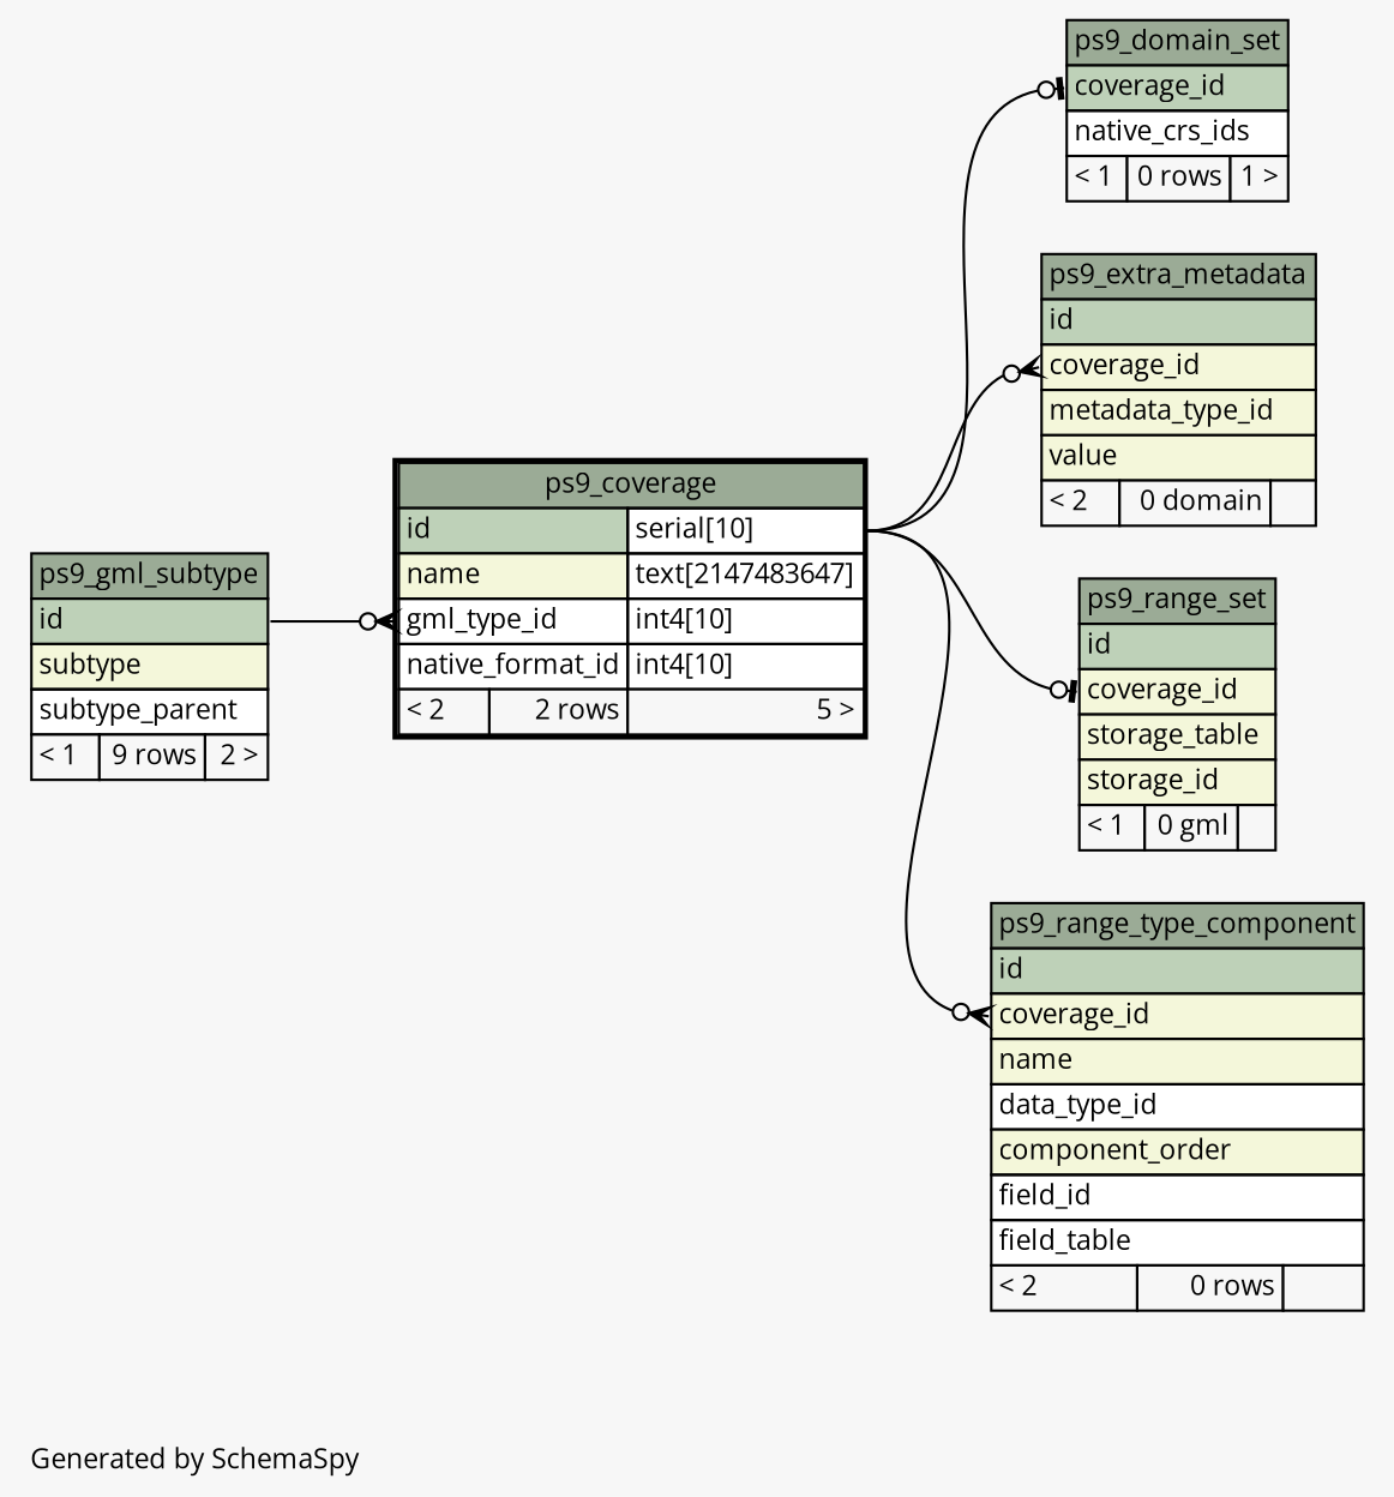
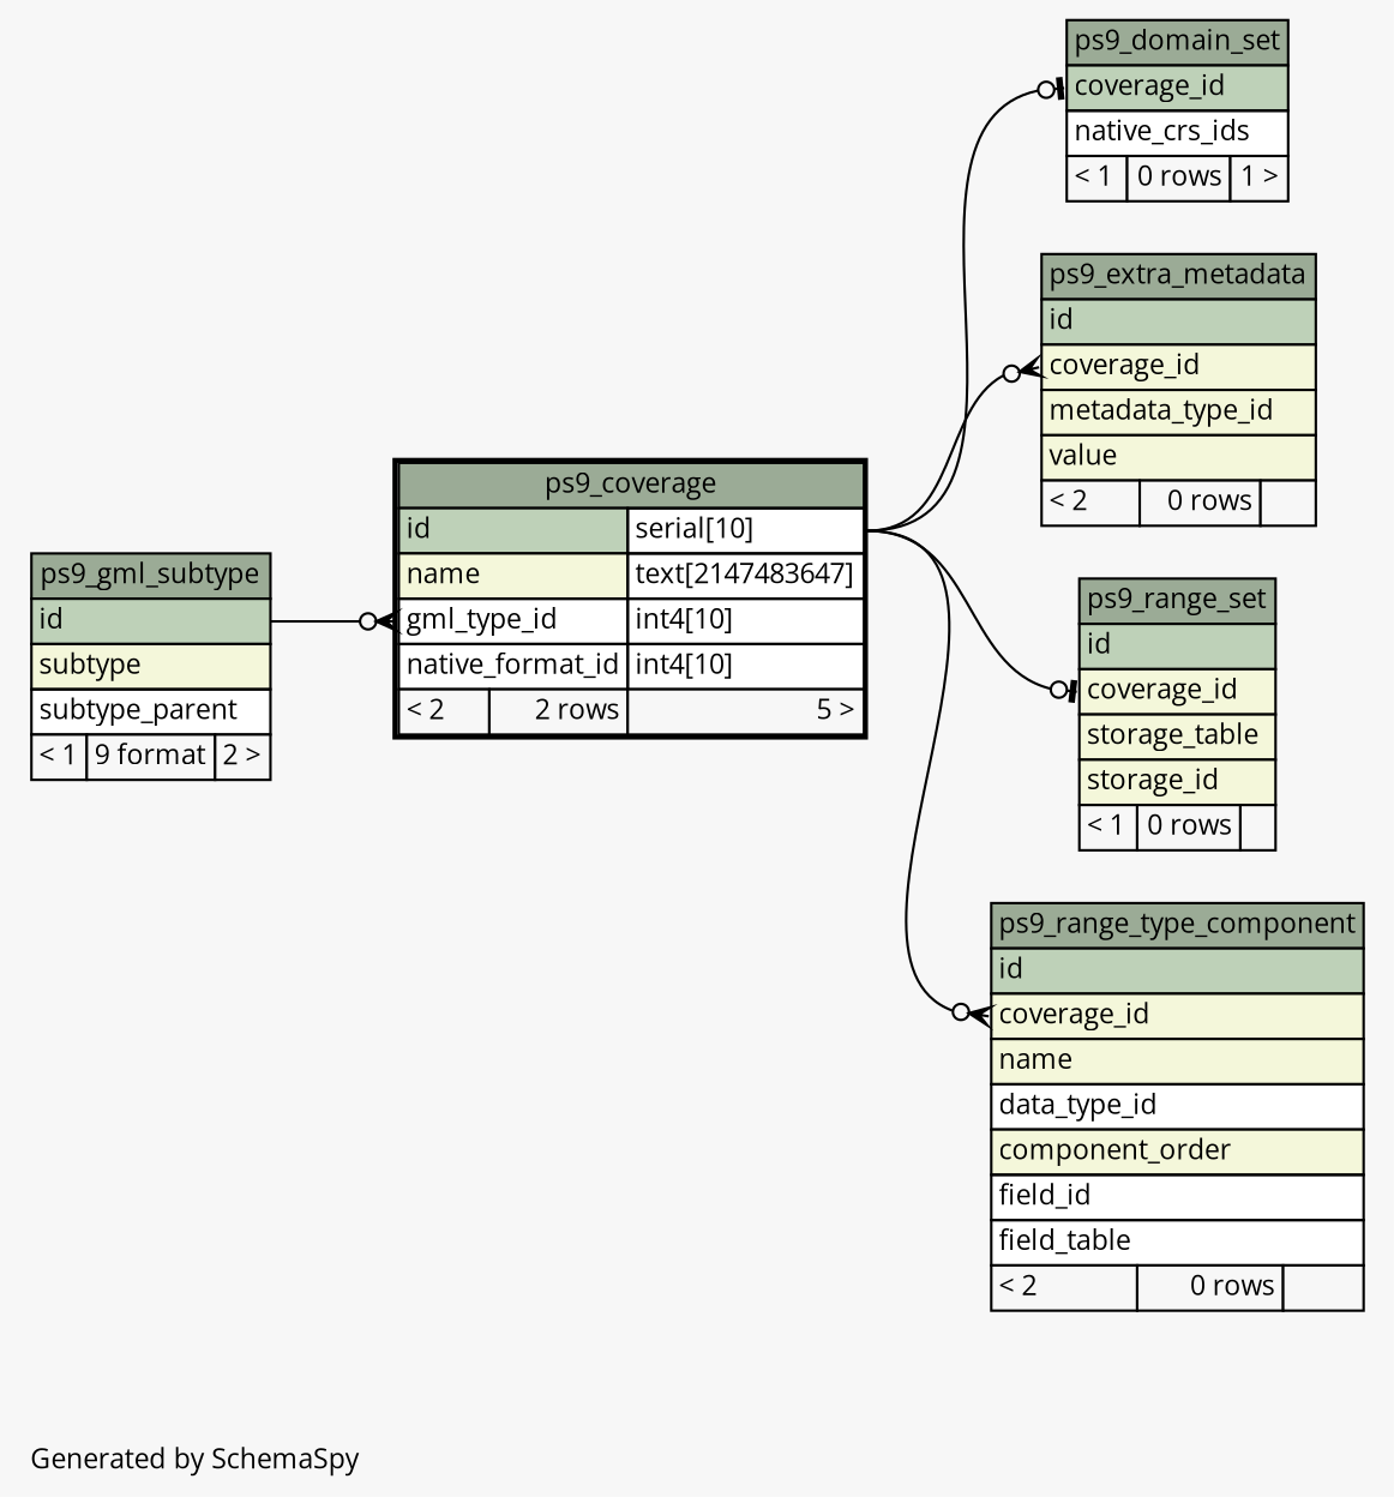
  digraph {
    bgcolor="#f7f7f7"
    fontname="Open Sans"
    fontsize=11
    label="\nGenerated by SchemaSpy"
    labeljust=l
    nodesep=0.18
    rankdir=RL
    ranksep=0.46
    node [fontname="Open Sans" fontsize=11 shape=plaintext]
    edge [arrowhead=none arrowsize=0.8 arrowtail=crowodot dir=back fontname="Open Sans" headport="id.type:e" tailport="coverage_id:w"]
    n1 [label=<     <TABLE BORDER="2" CELLBORDER="1" CELLSPACING="0" BGCOLOR="#ffffff">       <TR><TD COLSPAN="3" BGCOLOR="#9bab96" ALIGN="CENTER">ps9_coverage</TD></TR>       <TR><TD PORT="id" COLSPAN="2" BGCOLOR="#bed1b8" ALIGN="LEFT">id</TD><TD PORT="id.type" ALIGN="LEFT">serial[10]</TD></TR>       <TR><TD PORT="name" COLSPAN="2" BGCOLOR="#f4f7da" ALIGN="LEFT">name</TD><TD PORT="name.type" ALIGN="LEFT">text[2147483647]</TD></TR>       <TR><TD PORT="gml_type_id" COLSPAN="2" ALIGN="LEFT">gml_type_id</TD><TD PORT="gml_type_id.type" ALIGN="LEFT">int4[10]</TD></TR>       <TR><TD PORT="native_format_id" COLSPAN="2" ALIGN="LEFT">native_format_id</TD><TD PORT="native_format_id.type" ALIGN="LEFT">int4[10]</TD></TR>       <TR><TD ALIGN="LEFT" BGCOLOR="#f7f7f7">&lt; 2</TD><TD ALIGN="RIGHT" BGCOLOR="#f7f7f7">2 rows</TD><TD ALIGN="RIGHT" BGCOLOR="#f7f7f7">5 &gt;</TD></TR>     </TABLE>>]
-   n2 [label=<     <TABLE BORDER="0" CELLBORDER="1" CELLSPACING="0" BGCOLOR="#ffffff">       <TR><TD COLSPAN="3" BGCOLOR="#9bab96" ALIGN="CENTER">ps9_gml_subtype</TD></TR>       <TR><TD PORT="id" COLSPAN="3" BGCOLOR="#bed1b8" ALIGN="LEFT">id</TD></TR>       <TR><TD PORT="subtype" COLSPAN="3" BGCOLOR="#f4f7da" ALIGN="LEFT">subtype</TD></TR>       <TR><TD PORT="subtype_parent" COLSPAN="3" ALIGN="LEFT">subtype_parent</TD></TR>       <TR><TD ALIGN="LEFT" BGCOLOR="#f7f7f7">&lt; 1</TD><TD ALIGN="RIGHT" BGCOLOR="#f7f7f7">9 rows</TD><TD ALIGN="RIGHT" BGCOLOR="#f7f7f7">2 &gt;</TD></TR>     </TABLE>>]
+   n2 [label=<     <TABLE BORDER="0" CELLBORDER="1" CELLSPACING="0" BGCOLOR="#ffffff">       <TR><TD COLSPAN="3" BGCOLOR="#9bab96" ALIGN="CENTER">ps9_gml_subtype</TD></TR>       <TR><TD PORT="id" COLSPAN="3" BGCOLOR="#bed1b8" ALIGN="LEFT">id</TD></TR>       <TR><TD PORT="subtype" COLSPAN="3" BGCOLOR="#f4f7da" ALIGN="LEFT">subtype</TD></TR>       <TR><TD PORT="subtype_parent" COLSPAN="3" ALIGN="LEFT">subtype_parent</TD></TR>       <TR><TD ALIGN="LEFT" BGCOLOR="#f7f7f7">&lt; 1</TD><TD ALIGN="RIGHT" BGCOLOR="#f7f7f7">9 format</TD><TD ALIGN="RIGHT" BGCOLOR="#f7f7f7">2 &gt;</TD></TR>     </TABLE>>]
    n3 [label=<     <TABLE BORDER="0" CELLBORDER="1" CELLSPACING="0" BGCOLOR="#ffffff">       <TR><TD COLSPAN="3" BGCOLOR="#9bab96" ALIGN="CENTER">ps9_domain_set</TD></TR>       <TR><TD PORT="coverage_id" COLSPAN="3" BGCOLOR="#bed1b8" ALIGN="LEFT">coverage_id</TD></TR>       <TR><TD PORT="native_crs_ids" COLSPAN="3" ALIGN="LEFT">native_crs_ids</TD></TR>       <TR><TD ALIGN="LEFT" BGCOLOR="#f7f7f7">&lt; 1</TD><TD ALIGN="RIGHT" BGCOLOR="#f7f7f7">0 rows</TD><TD ALIGN="RIGHT" BGCOLOR="#f7f7f7">1 &gt;</TD></TR>     </TABLE>>]
-   n4 [label=<     <TABLE BORDER="0" CELLBORDER="1" CELLSPACING="0" BGCOLOR="#ffffff">       <TR><TD COLSPAN="3" BGCOLOR="#9bab96" ALIGN="CENTER">ps9_extra_metadata</TD></TR>       <TR><TD PORT="id" COLSPAN="3" BGCOLOR="#bed1b8" ALIGN="LEFT">id</TD></TR>       <TR><TD PORT="coverage_id" COLSPAN="3" BGCOLOR="#f4f7da" ALIGN="LEFT">coverage_id</TD></TR>       <TR><TD PORT="metadata_type_id" COLSPAN="3" BGCOLOR="#f4f7da" ALIGN="LEFT">metadata_type_id</TD></TR>       <TR><TD PORT="value" COLSPAN="3" BGCOLOR="#f4f7da" ALIGN="LEFT">value</TD></TR>       <TR><TD ALIGN="LEFT" BGCOLOR="#f7f7f7">&lt; 2</TD><TD ALIGN="RIGHT" BGCOLOR="#f7f7f7">0 domain</TD><TD ALIGN="RIGHT" BGCOLOR="#f7f7f7">  </TD></TR>     </TABLE>>]
-   n5 [label=<     <TABLE BORDER="0" CELLBORDER="1" CELLSPACING="0" BGCOLOR="#ffffff">       <TR><TD COLSPAN="3" BGCOLOR="#9bab96" ALIGN="CENTER">ps9_range_set</TD></TR>       <TR><TD PORT="id" COLSPAN="3" BGCOLOR="#bed1b8" ALIGN="LEFT">id</TD></TR>       <TR><TD PORT="coverage_id" COLSPAN="3" BGCOLOR="#f4f7da" ALIGN="LEFT">coverage_id</TD></TR>       <TR><TD PORT="storage_table" COLSPAN="3" BGCOLOR="#f4f7da" ALIGN="LEFT">storage_table</TD></TR>       <TR><TD PORT="storage_id" COLSPAN="3" BGCOLOR="#f4f7da" ALIGN="LEFT">storage_id</TD></TR>       <TR><TD ALIGN="LEFT" BGCOLOR="#f7f7f7">&lt; 1</TD><TD ALIGN="RIGHT" BGCOLOR="#f7f7f7">0 gml</TD><TD ALIGN="RIGHT" BGCOLOR="#f7f7f7">  </TD></TR>     </TABLE>>]
+   n4 [label=<     <TABLE BORDER="0" CELLBORDER="1" CELLSPACING="0" BGCOLOR="#ffffff">       <TR><TD COLSPAN="3" BGCOLOR="#9bab96" ALIGN="CENTER">ps9_extra_metadata</TD></TR>       <TR><TD PORT="id" COLSPAN="3" BGCOLOR="#bed1b8" ALIGN="LEFT">id</TD></TR>       <TR><TD PORT="coverage_id" COLSPAN="3" BGCOLOR="#f4f7da" ALIGN="LEFT">coverage_id</TD></TR>       <TR><TD PORT="metadata_type_id" COLSPAN="3" BGCOLOR="#f4f7da" ALIGN="LEFT">metadata_type_id</TD></TR>       <TR><TD PORT="value" COLSPAN="3" BGCOLOR="#f4f7da" ALIGN="LEFT">value</TD></TR>       <TR><TD ALIGN="LEFT" BGCOLOR="#f7f7f7">&lt; 2</TD><TD ALIGN="RIGHT" BGCOLOR="#f7f7f7">0 rows</TD><TD ALIGN="RIGHT" BGCOLOR="#f7f7f7">  </TD></TR>     </TABLE>>]
+   n5 [label=<     <TABLE BORDER="0" CELLBORDER="1" CELLSPACING="0" BGCOLOR="#ffffff">       <TR><TD COLSPAN="3" BGCOLOR="#9bab96" ALIGN="CENTER">ps9_range_set</TD></TR>       <TR><TD PORT="id" COLSPAN="3" BGCOLOR="#bed1b8" ALIGN="LEFT">id</TD></TR>       <TR><TD PORT="coverage_id" COLSPAN="3" BGCOLOR="#f4f7da" ALIGN="LEFT">coverage_id</TD></TR>       <TR><TD PORT="storage_table" COLSPAN="3" BGCOLOR="#f4f7da" ALIGN="LEFT">storage_table</TD></TR>       <TR><TD PORT="storage_id" COLSPAN="3" BGCOLOR="#f4f7da" ALIGN="LEFT">storage_id</TD></TR>       <TR><TD ALIGN="LEFT" BGCOLOR="#f7f7f7">&lt; 1</TD><TD ALIGN="RIGHT" BGCOLOR="#f7f7f7">0 rows</TD><TD ALIGN="RIGHT" BGCOLOR="#f7f7f7">  </TD></TR>     </TABLE>>]
    n6 [label=<     <TABLE BORDER="0" CELLBORDER="1" CELLSPACING="0" BGCOLOR="#ffffff">       <TR><TD COLSPAN="3" BGCOLOR="#9bab96" ALIGN="CENTER">ps9_range_type_component</TD></TR>       <TR><TD PORT="id" COLSPAN="3" BGCOLOR="#bed1b8" ALIGN="LEFT">id</TD></TR>       <TR><TD PORT="coverage_id" COLSPAN="3" BGCOLOR="#f4f7da" ALIGN="LEFT">coverage_id</TD></TR>       <TR><TD PORT="name" COLSPAN="3" BGCOLOR="#f4f7da" ALIGN="LEFT">name</TD></TR>       <TR><TD PORT="data_type_id" COLSPAN="3" ALIGN="LEFT">data_type_id</TD></TR>       <TR><TD PORT="component_order" COLSPAN="3" BGCOLOR="#f4f7da" ALIGN="LEFT">component_order</TD></TR>       <TR><TD PORT="field_id" COLSPAN="3" ALIGN="LEFT">field_id</TD></TR>       <TR><TD PORT="field_table" COLSPAN="3" ALIGN="LEFT">field_table</TD></TR>       <TR><TD ALIGN="LEFT" BGCOLOR="#f7f7f7">&lt; 2</TD><TD ALIGN="RIGHT" BGCOLOR="#f7f7f7">0 rows</TD><TD ALIGN="RIGHT" BGCOLOR="#f7f7f7">  </TD></TR>     </TABLE>>]
    n1 -> n2 [headport="id:e" tailport="gml_type_id:w"]
    n3 -> n1 [arrowtail=teeodot]
    n4 -> n1
    n5 -> n1 [arrowtail=teeodot]
    n6 -> n1
  }
